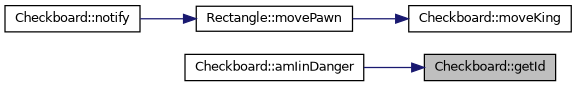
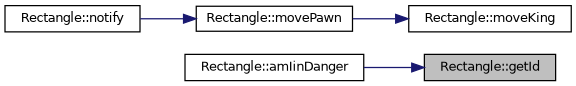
  digraph {
    rankdir=RL
    node [color=black fontname=Helvetica fontsize=10 shape=record]
    edge [color=midnightblue dir=back fontname=Helvetica fontsize=10 labelfontname=Helvetica labelfontsize=10 style=solid]
-   n1 [fillcolor=grey75 fontcolor=black height=0.2 label="Checkboard::getId" style=filled width=0.4]
-   n2 [height=0.2 label="Checkboard::amIinDanger" width=0.4]
-   n3 [height=0.2 label="Checkboard::moveKing" width=0.4]
+   n1 [fillcolor=grey75 fontcolor=black height=0.2 label="Rectangle::getId" style=filled width=0.4]
+   n2 [height=0.2 label="Rectangle::amIinDanger" width=0.4]
+   n3 [height=0.2 label="Rectangle::moveKing" width=0.4]
    n4 [height=0.2 label="Rectangle::movePawn" width=0.4]
-   n5 [height=0.2 label="Checkboard::notify" width=0.4]
+   n5 [height=0.2 label="Rectangle::notify" width=0.4]
    n1 -> n2
    n3 -> n4
    n4 -> n5
  }
